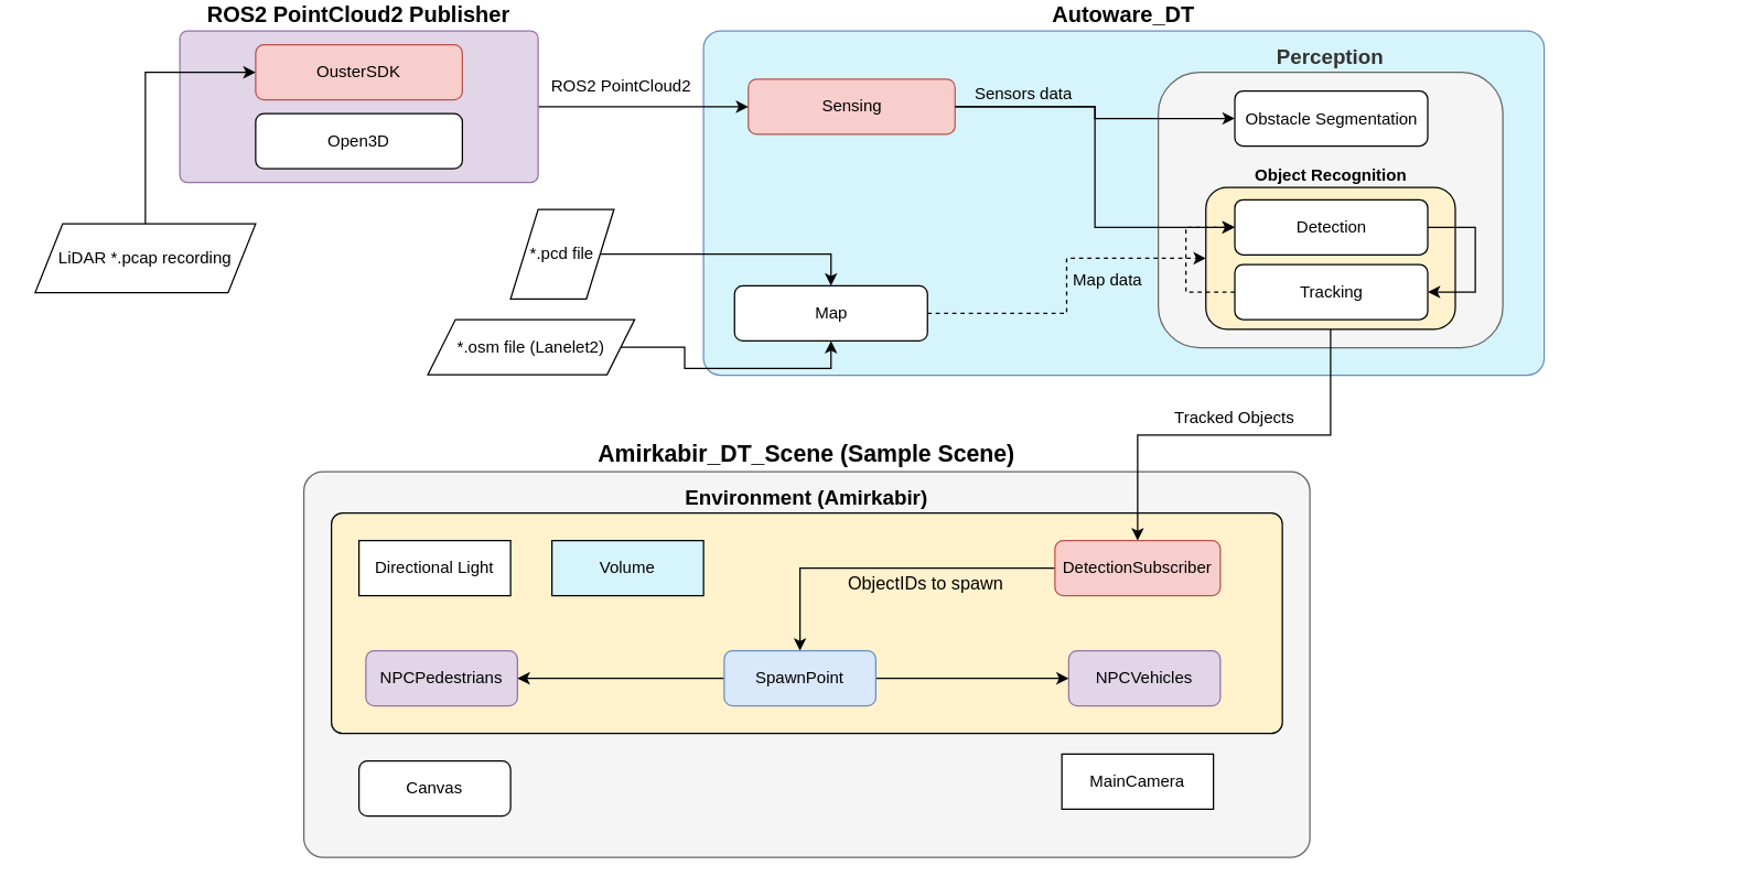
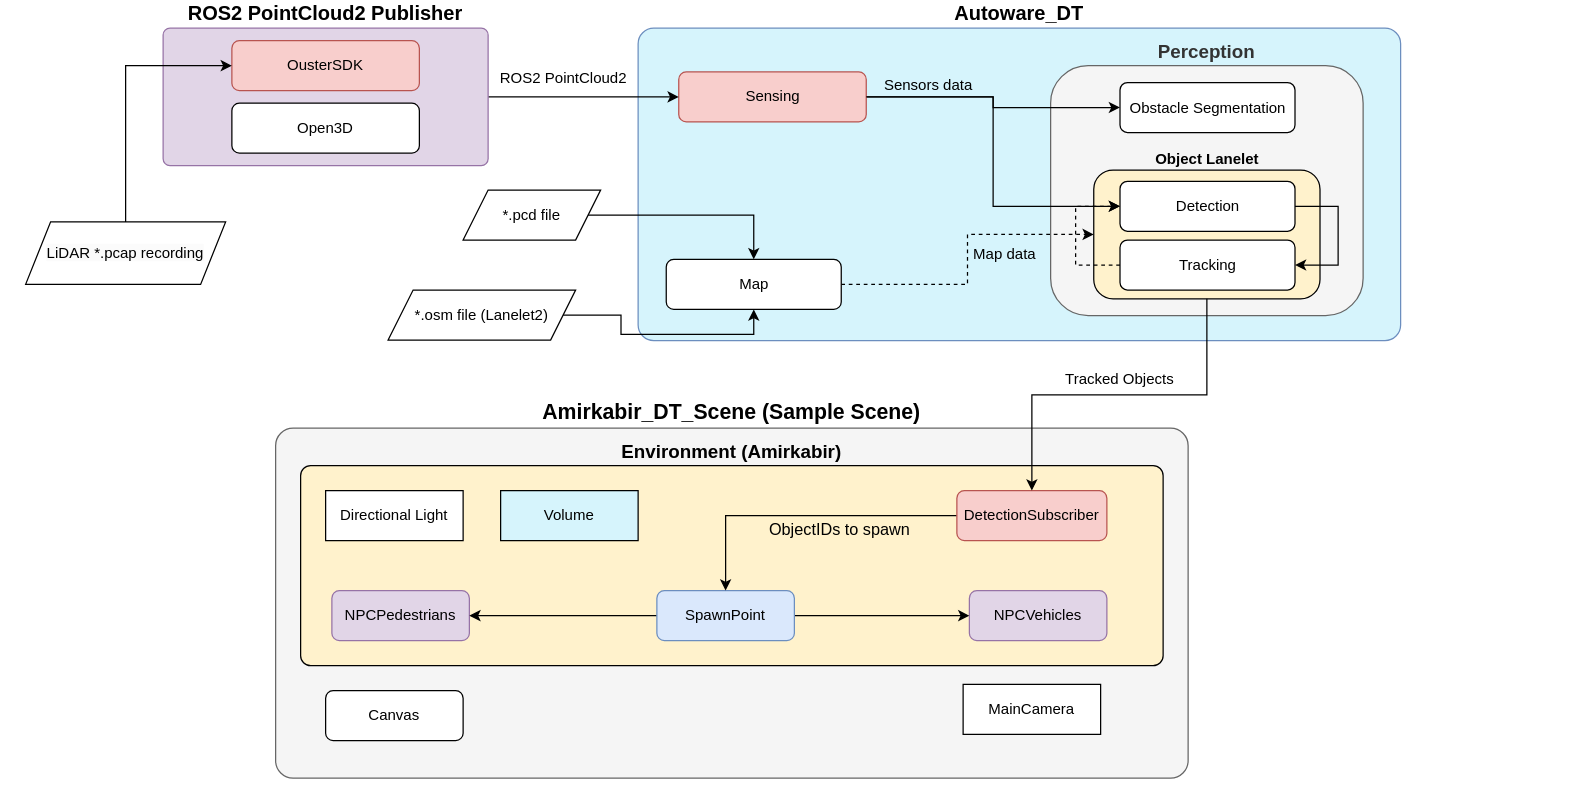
  <mxCell id="0" />
  <mxCell id="1" parent="0" />
  <mxCell id="2" value="&lt;div&gt;Autoware_DT&lt;/div&gt;" style="rounded=1;whiteSpace=wrap;html=1;labelPosition=center;verticalLabelPosition=top;align=center;verticalAlign=bottom;arcSize=5;fontSize=16;fontStyle=1;fillColor=#D6F4FC;strokeColor=#6c8ebf;labelBackgroundColor=none;" vertex="1" parent="1"><mxGeometry x="510" y="20" width="610" height="250" as="geometry" /></mxCell>
  <mxCell id="3" value="&lt;font style=&quot;font-size: 15px;&quot;&gt;&lt;b&gt;Perception&lt;/b&gt;&lt;/font&gt;" style="rounded=1;whiteSpace=wrap;html=1;labelPosition=center;verticalLabelPosition=top;align=center;verticalAlign=bottom;fillColor=#f5f5f5;fontColor=#333333;strokeColor=#666666;" vertex="1" parent="1"><mxGeometry x="840" y="50" width="250" height="200" as="geometry" /></mxCell>
  <mxCell id="4" style="edgeStyle=orthogonalEdgeStyle;rounded=0;orthogonalLoop=1;jettySize=auto;html=1;exitX=1;exitY=0.5;exitDx=0;exitDy=0;entryX=0;entryY=0.5;entryDx=0;entryDy=0;" edge="1" parent="1" source="5" target="18"><mxGeometry relative="1" as="geometry" /></mxCell>
  <mxCell id="5" value="Sensing" style="rounded=1;whiteSpace=wrap;html=1;fillColor=#f8cecc;strokeColor=#b85450;" vertex="1" parent="1"><mxGeometry x="542.5" y="55" width="150" height="40" as="geometry" /></mxCell>
  <mxCell id="6" style="edgeStyle=orthogonalEdgeStyle;rounded=0;orthogonalLoop=1;jettySize=auto;html=1;exitX=1;exitY=0.5;exitDx=0;exitDy=0;entryX=0;entryY=0.5;entryDx=0;entryDy=0;dashed=1;" edge="1" parent="1" source="8" target="19"><mxGeometry relative="1" as="geometry" /></mxCell>
  <mxCell id="7" value="Map data" style="edgeLabel;html=1;align=center;verticalAlign=middle;resizable=0;points=[];labelBackgroundColor=none;fontSize=12;" vertex="1" connectable="0" parent="6"><mxGeometry x="0.043" y="-1" relative="1" as="geometry"><mxPoint x="28" as="offset" /></mxGeometry></mxCell>
  <mxCell id="8" value="Map" style="rounded=1;whiteSpace=wrap;html=1;" vertex="1" parent="1"><mxGeometry x="532.5" y="205" width="140" height="40" as="geometry" /></mxCell>
  <mxCell id="9" style="edgeStyle=orthogonalEdgeStyle;rounded=0;orthogonalLoop=1;jettySize=auto;html=1;exitX=1;exitY=0.5;exitDx=0;exitDy=0;entryX=0.5;entryY=0;entryDx=0;entryDy=0;" edge="1" parent="1" source="10" target="8"><mxGeometry relative="1" as="geometry" /></mxCell>
- <mxCell id="10" value="*.pcd file" style="shape=parallelogram;perimeter=parallelogramPerimeter;whiteSpace=wrap;html=1;fixedSize=1;" vertex="1" parent="1"><mxGeometry x="370" y="149.5" width="75" height="65" as="geometry" /></mxCell>
+ <mxCell id="10" value="*.pcd file" style="shape=parallelogram;perimeter=parallelogramPerimeter;whiteSpace=wrap;html=1;fixedSize=1;" vertex="1" parent="1"><mxGeometry x="370" y="149.5" width="110" height="40" as="geometry" /></mxCell>
  <mxCell id="11" style="edgeStyle=orthogonalEdgeStyle;rounded=0;orthogonalLoop=1;jettySize=auto;html=1;exitX=1;exitY=0.5;exitDx=0;exitDy=0;entryX=0.5;entryY=1;entryDx=0;entryDy=0;" edge="1" parent="1" source="12" target="8"><mxGeometry relative="1" as="geometry" /></mxCell>
  <mxCell id="12" value="*.osm file (Lanelet2)" style="shape=parallelogram;perimeter=parallelogramPerimeter;whiteSpace=wrap;html=1;fixedSize=1;" vertex="1" parent="1"><mxGeometry x="310" y="229.5" width="150" height="40" as="geometry" /></mxCell>
  <mxCell id="13" style="edgeStyle=orthogonalEdgeStyle;rounded=0;orthogonalLoop=1;jettySize=auto;html=1;entryX=0;entryY=0.5;entryDx=0;entryDy=0;" edge="1" parent="1" source="14" target="5"><mxGeometry relative="1" as="geometry" /></mxCell>
  <mxCell id="14" value="&lt;div&gt;ROS2 PointCloud2 Publisher&lt;/div&gt;" style="rounded=1;whiteSpace=wrap;html=1;labelPosition=center;verticalLabelPosition=top;align=center;verticalAlign=bottom;arcSize=5;fontSize=16;fontStyle=1;fillColor=#e1d5e7;strokeColor=#9673a6;labelBackgroundColor=none;" vertex="1" parent="1"><mxGeometry x="130" y="20" width="260" height="110" as="geometry" /></mxCell>
  <mxCell id="15" value="OusterSDK" style="rounded=1;whiteSpace=wrap;html=1;fillColor=#f8cecc;strokeColor=#b85450;" vertex="1" parent="1"><mxGeometry x="185" y="30" width="150" height="40" as="geometry" /></mxCell>
  <mxCell id="16" value="Open3D" style="rounded=1;whiteSpace=wrap;html=1;" vertex="1" parent="1"><mxGeometry x="185" y="80" width="150" height="40" as="geometry" /></mxCell>
  <mxCell id="17" value="ROS2 PointCloud2" style="text;html=1;align=center;verticalAlign=middle;resizable=0;points=[];autosize=1;strokeColor=none;fillColor=none;rotation=0;" vertex="1" parent="1"><mxGeometry x="390" y="45" width="120" height="30" as="geometry" /></mxCell>
  <mxCell id="18" value="Obstacle Segmentation" style="rounded=1;whiteSpace=wrap;html=1;" vertex="1" parent="1"><mxGeometry x="895.5" y="63.5" width="140" height="40" as="geometry" /></mxCell>
- <mxCell id="19" value="&lt;b&gt;Object Recognition&lt;/b&gt;" style="rounded=1;whiteSpace=wrap;html=1;labelPosition=center;verticalLabelPosition=top;align=center;verticalAlign=bottom;fillColor=#fff2cc;strokeColor=#000000;" vertex="1" parent="1"><mxGeometry x="874.5" y="133.5" width="181" height="103" as="geometry" /></mxCell>
+ <mxCell id="19" value="&lt;b&gt;Object Lanelet&lt;/b&gt;" style="rounded=1;whiteSpace=wrap;html=1;labelPosition=center;verticalLabelPosition=top;align=center;verticalAlign=bottom;fillColor=#fff2cc;strokeColor=#000000;" vertex="1" parent="1"><mxGeometry x="874.5" y="133.5" width="181" height="103" as="geometry" /></mxCell>
  <mxCell id="20" style="edgeStyle=orthogonalEdgeStyle;rounded=0;orthogonalLoop=1;jettySize=auto;html=1;exitX=1;exitY=0.5;exitDx=0;exitDy=0;entryX=1;entryY=0.5;entryDx=0;entryDy=0;" edge="1" parent="1" source="21" target="23"><mxGeometry relative="1" as="geometry"><Array as="points"><mxPoint x="1070" y="162" /><mxPoint x="1070" y="210" /></Array></mxGeometry></mxCell>
  <mxCell id="21" value="Detection" style="rounded=1;whiteSpace=wrap;html=1;" vertex="1" parent="1"><mxGeometry x="895.5" y="142.5" width="140" height="40" as="geometry" /></mxCell>
  <mxCell id="22" style="edgeStyle=orthogonalEdgeStyle;rounded=0;orthogonalLoop=1;jettySize=auto;html=1;exitX=0;exitY=0.5;exitDx=0;exitDy=0;entryX=0;entryY=0.5;entryDx=0;entryDy=0;dashed=1;" edge="1" parent="1" source="23" target="21"><mxGeometry relative="1" as="geometry"><Array as="points"><mxPoint x="860" y="210" /><mxPoint x="860" y="162" /></Array></mxGeometry></mxCell>
  <mxCell id="23" value="Tracking" style="rounded=1;whiteSpace=wrap;html=1;" vertex="1" parent="1"><mxGeometry x="895.5" y="189.5" width="140" height="40" as="geometry" /></mxCell>
  <mxCell id="24" style="edgeStyle=orthogonalEdgeStyle;rounded=0;orthogonalLoop=1;jettySize=auto;html=1;entryX=0;entryY=0.5;entryDx=0;entryDy=0;" edge="1" parent="1" source="5" target="21"><mxGeometry relative="1" as="geometry" /></mxCell>
  <mxCell id="25" value="Sensors data" style="edgeLabel;html=1;align=center;verticalAlign=middle;resizable=0;points=[];labelBackgroundColor=none;fontSize=12;" vertex="1" connectable="0" parent="24"><mxGeometry x="-0.638" y="3" relative="1" as="geometry"><mxPoint x="-4" y="-7" as="offset" /></mxGeometry></mxCell>
  <mxCell id="26" value="Amirkabir_DT_Scene (Sample Scene)" style="rounded=1;whiteSpace=wrap;html=1;labelPosition=center;verticalLabelPosition=top;align=center;verticalAlign=bottom;fontStyle=1;fontSize=17;glass=0;arcSize=5;fillColor=#f5f5f5;fontColor=#000000;strokeColor=#666666;strokeWidth=1;" vertex="1" parent="1"><mxGeometry x="220" y="340" width="730" height="280" as="geometry" /></mxCell>
  <mxCell id="27" value="&lt;div style=&quot;font-size: 15px;&quot;&gt;Environment (Amirkabir)&lt;/div&gt;" style="rounded=1;whiteSpace=wrap;html=1;labelPosition=center;verticalLabelPosition=top;align=center;verticalAlign=bottom;labelBackgroundColor=none;labelBorderColor=none;horizontal=1;fontStyle=1;fontSize=15;glass=0;arcSize=5;strokeWidth=1;strokeColor=#000000;fillColor=#fff2cc;" vertex="1" parent="1"><mxGeometry x="240" y="370" width="690" height="160" as="geometry" /></mxCell>
  <mxCell id="28" value="" style="edgeStyle=orthogonalEdgeStyle;rounded=0;orthogonalLoop=1;jettySize=auto;html=1;" edge="1" parent="1"><mxGeometry relative="1" as="geometry"><mxPoint x="1110" y="590" as="sourcePoint" /></mxGeometry></mxCell>
  <mxCell id="29" value="" style="edgeStyle=orthogonalEdgeStyle;rounded=0;orthogonalLoop=1;jettySize=auto;html=1;" edge="1" parent="1"><mxGeometry relative="1" as="geometry"><mxPoint x="1250" y="590" as="sourcePoint" /></mxGeometry></mxCell>
  <mxCell id="30" value="NPCVehicles" style="rounded=1;whiteSpace=wrap;html=1;fillColor=#e1d5e7;strokeColor=#9673a6;" vertex="1" parent="1"><mxGeometry x="775" y="470" width="110" height="40" as="geometry" /></mxCell>
  <mxCell id="31" value="&lt;div&gt;NPCPedestrians&lt;/div&gt;" style="rounded=1;whiteSpace=wrap;html=1;fillColor=#e1d5e7;strokeColor=#9673a6;" vertex="1" parent="1"><mxGeometry x="265" y="470" width="110" height="40" as="geometry" /></mxCell>
  <mxCell id="32" value="Directional Light" style="rounded=0;whiteSpace=wrap;html=1;" vertex="1" parent="1"><mxGeometry x="260" y="390" width="110" height="40" as="geometry" /></mxCell>
  <mxCell id="33" value="&lt;div&gt;Volume&lt;/div&gt;" style="rounded=0;whiteSpace=wrap;html=1;fillColor=#d6f4fc;" vertex="1" parent="1"><mxGeometry x="400" y="390" width="110" height="40" as="geometry" /></mxCell>
  <mxCell id="34" value="MainCamera" style="rounded=0;whiteSpace=wrap;html=1;" vertex="1" parent="1"><mxGeometry x="770" y="545" width="110" height="40" as="geometry" /></mxCell>
  <mxCell id="35" value="Canvas" style="rounded=1;whiteSpace=wrap;html=1;" vertex="1" parent="1"><mxGeometry x="260" y="550" width="110" height="40" as="geometry" /></mxCell>
  <mxCell id="36" style="edgeStyle=orthogonalEdgeStyle;rounded=0;orthogonalLoop=1;jettySize=auto;html=1;exitX=1;exitY=0.5;exitDx=0;exitDy=0;entryX=0;entryY=0.5;entryDx=0;entryDy=0;" edge="1" parent="1" source="38" target="30"><mxGeometry relative="1" as="geometry" /></mxCell>
  <mxCell id="37" style="edgeStyle=orthogonalEdgeStyle;rounded=0;orthogonalLoop=1;jettySize=auto;html=1;exitX=0;exitY=0.5;exitDx=0;exitDy=0;entryX=1;entryY=0.5;entryDx=0;entryDy=0;" edge="1" parent="1" source="38" target="31"><mxGeometry relative="1" as="geometry" /></mxCell>
  <mxCell id="38" value="&lt;div&gt;SpawnPoint&lt;/div&gt;" style="rounded=1;whiteSpace=wrap;html=1;fillColor=#dae8fc;strokeColor=#6c8ebf;" vertex="1" parent="1"><mxGeometry x="525" y="470" width="110" height="40" as="geometry" /></mxCell>
  <mxCell id="39" style="edgeStyle=orthogonalEdgeStyle;rounded=0;orthogonalLoop=1;jettySize=auto;html=1;exitX=0;exitY=0.5;exitDx=0;exitDy=0;entryX=0.5;entryY=0;entryDx=0;entryDy=0;" edge="1" parent="1" source="41" target="38"><mxGeometry relative="1" as="geometry" /></mxCell>
  <mxCell id="40" value="ObjectIDs to spawn" style="edgeLabel;html=1;align=center;verticalAlign=middle;resizable=0;points=[];labelBackgroundColor=none;fontSize=13;" vertex="1" connectable="0" parent="39"><mxGeometry x="-0.352" y="-1" relative="1" as="geometry"><mxPoint x="-16" y="11" as="offset" /></mxGeometry></mxCell>
  <mxCell id="41" value="&lt;div&gt;DetectionSubscriber&lt;/div&gt;" style="rounded=1;whiteSpace=wrap;html=1;fillColor=#f8cecc;strokeColor=#b85450;" vertex="1" parent="1"><mxGeometry x="765" y="390" width="120" height="40" as="geometry" /></mxCell>
  <mxCell id="42" style="edgeStyle=orthogonalEdgeStyle;rounded=0;orthogonalLoop=1;jettySize=auto;html=1;exitX=0.5;exitY=1;exitDx=0;exitDy=0;entryX=0.5;entryY=0;entryDx=0;entryDy=0;" edge="1" parent="1" source="19" target="41"><mxGeometry relative="1" as="geometry" /></mxCell>
  <mxCell id="43" value="Tracked Objects" style="edgeLabel;html=1;align=center;verticalAlign=middle;resizable=0;points=[];fontSize=12;" vertex="1" connectable="0" parent="42"><mxGeometry x="-0.023" y="-3" relative="1" as="geometry"><mxPoint x="-4" y="-10" as="offset" /></mxGeometry></mxCell>
  <mxCell id="44" style="edgeStyle=orthogonalEdgeStyle;rounded=0;orthogonalLoop=1;jettySize=auto;html=1;exitX=0.5;exitY=0;exitDx=0;exitDy=0;entryX=0;entryY=0.5;entryDx=0;entryDy=0;" edge="1" parent="1" source="45" target="15"><mxGeometry relative="1" as="geometry" /></mxCell>
- <mxCell id="45" value="&lt;span style=&quot;color: rgb(0, 0, 0); font-family: Helvetica; font-size: 12px; font-style: normal; font-variant-ligatures: normal; font-variant-caps: normal; font-weight: 400; letter-spacing: normal; orphans: 2; text-align: center; text-indent: 0px; text-transform: none; widows: 2; word-spacing: 0px; -webkit-text-stroke-width: 0px; background-color: rgb(251, 251, 251); text-decoration-thickness: initial; text-decoration-style: initial; text-decoration-color: initial; float: none; display: inline !important;&quot;&gt;LiDAR *.pcap recording&lt;/span&gt;" style="shape=parallelogram;perimeter=parallelogramPerimeter;whiteSpace=wrap;html=1;fixedSize=1;" vertex="1" parent="1"><mxGeometry x="25" y="160" width="160" height="50" as="geometry" /></mxCell>
+ <mxCell id="45" value="&lt;span style=&quot;color: rgb(0, 0, 0); font-family: Helvetica; font-size: 12px; font-style: normal; font-variant-ligatures: normal; font-variant-caps: normal; font-weight: 400; letter-spacing: normal; orphans: 2; text-align: center; text-indent: 0px; text-transform: none; widows: 2; word-spacing: 0px; -webkit-text-stroke-width: 0px; background-color: rgb(251, 251, 251); text-decoration-thickness: initial; text-decoration-style: initial; text-decoration-color: initial; float: none; display: inline !important;&quot;&gt;LiDAR *.pcap recording&lt;/span&gt;" style="shape=parallelogram;perimeter=parallelogramPerimeter;whiteSpace=wrap;html=1;fixedSize=1;" vertex="1" parent="1"><mxGeometry x="20" y="175" width="160" height="50" as="geometry" /></mxCell>
